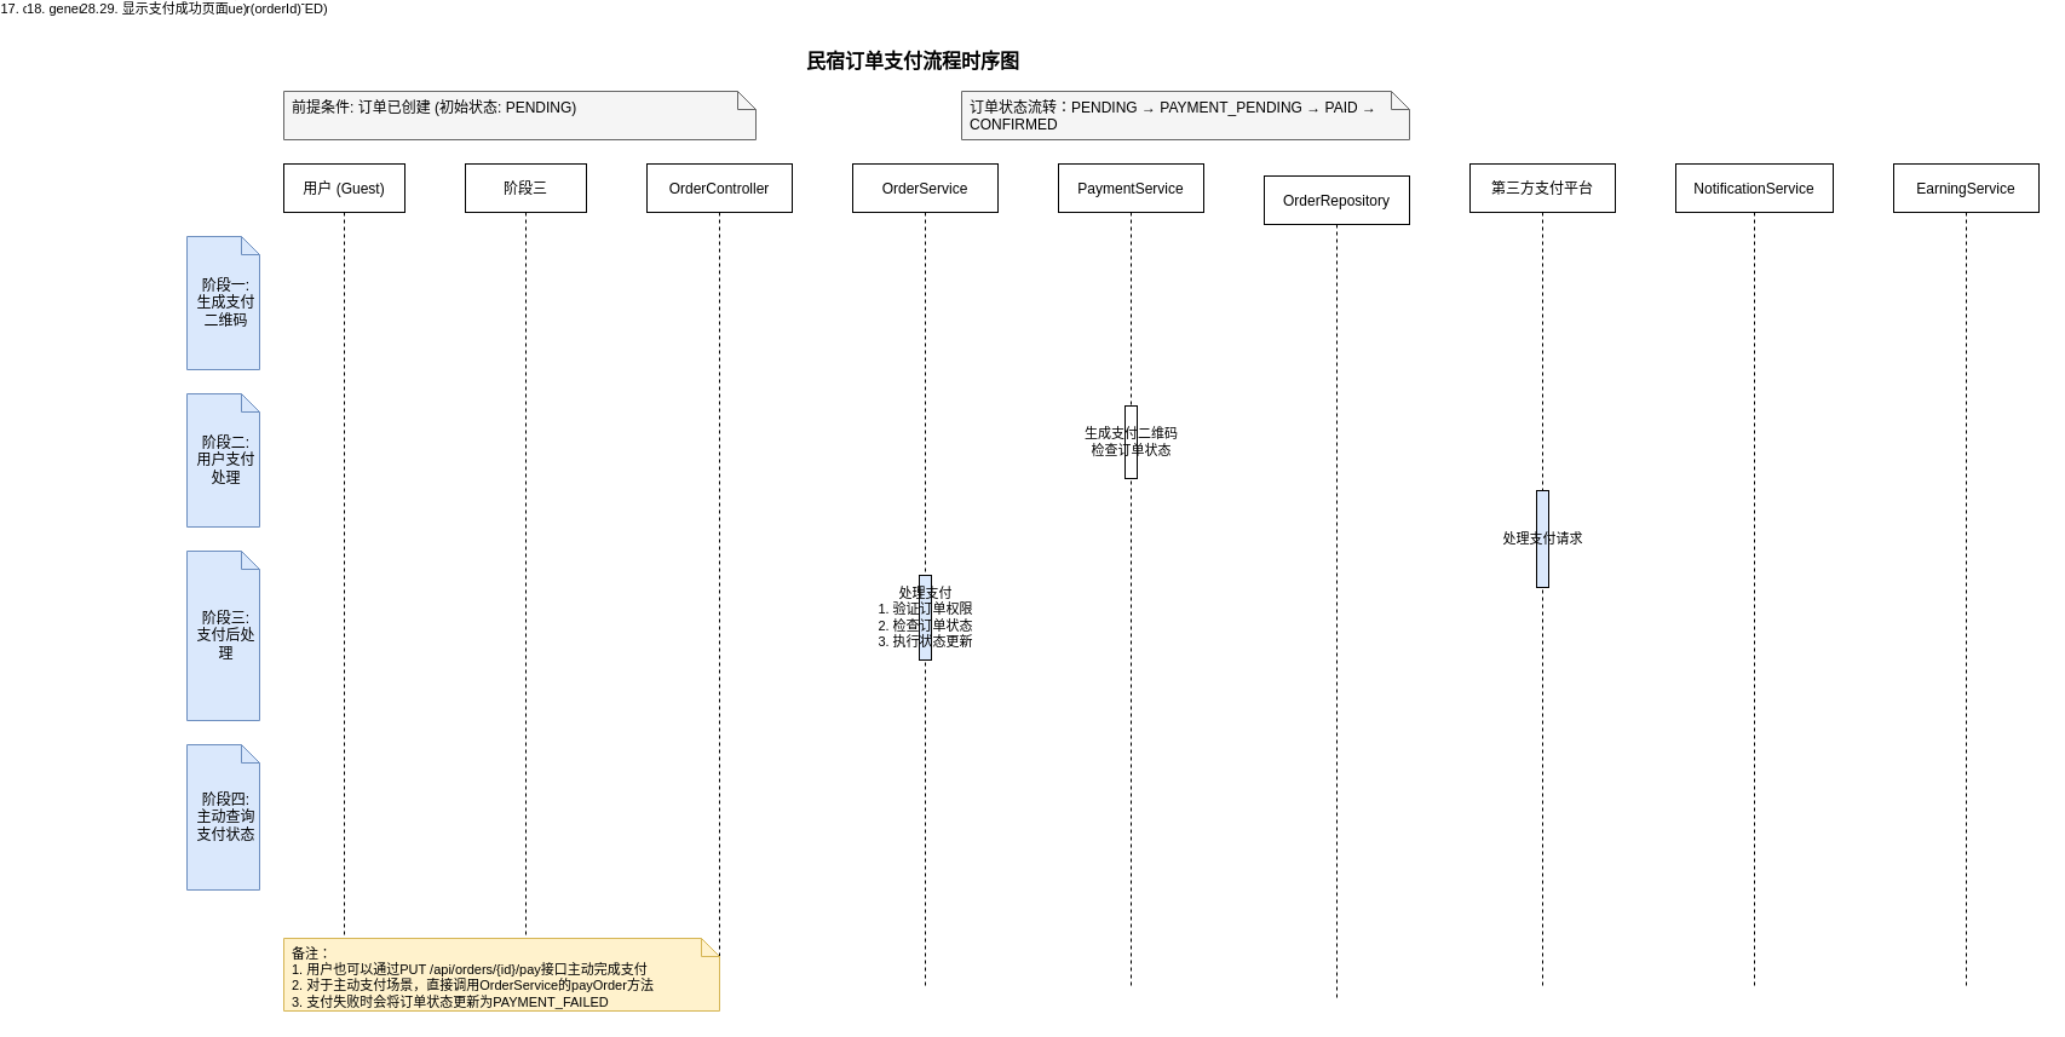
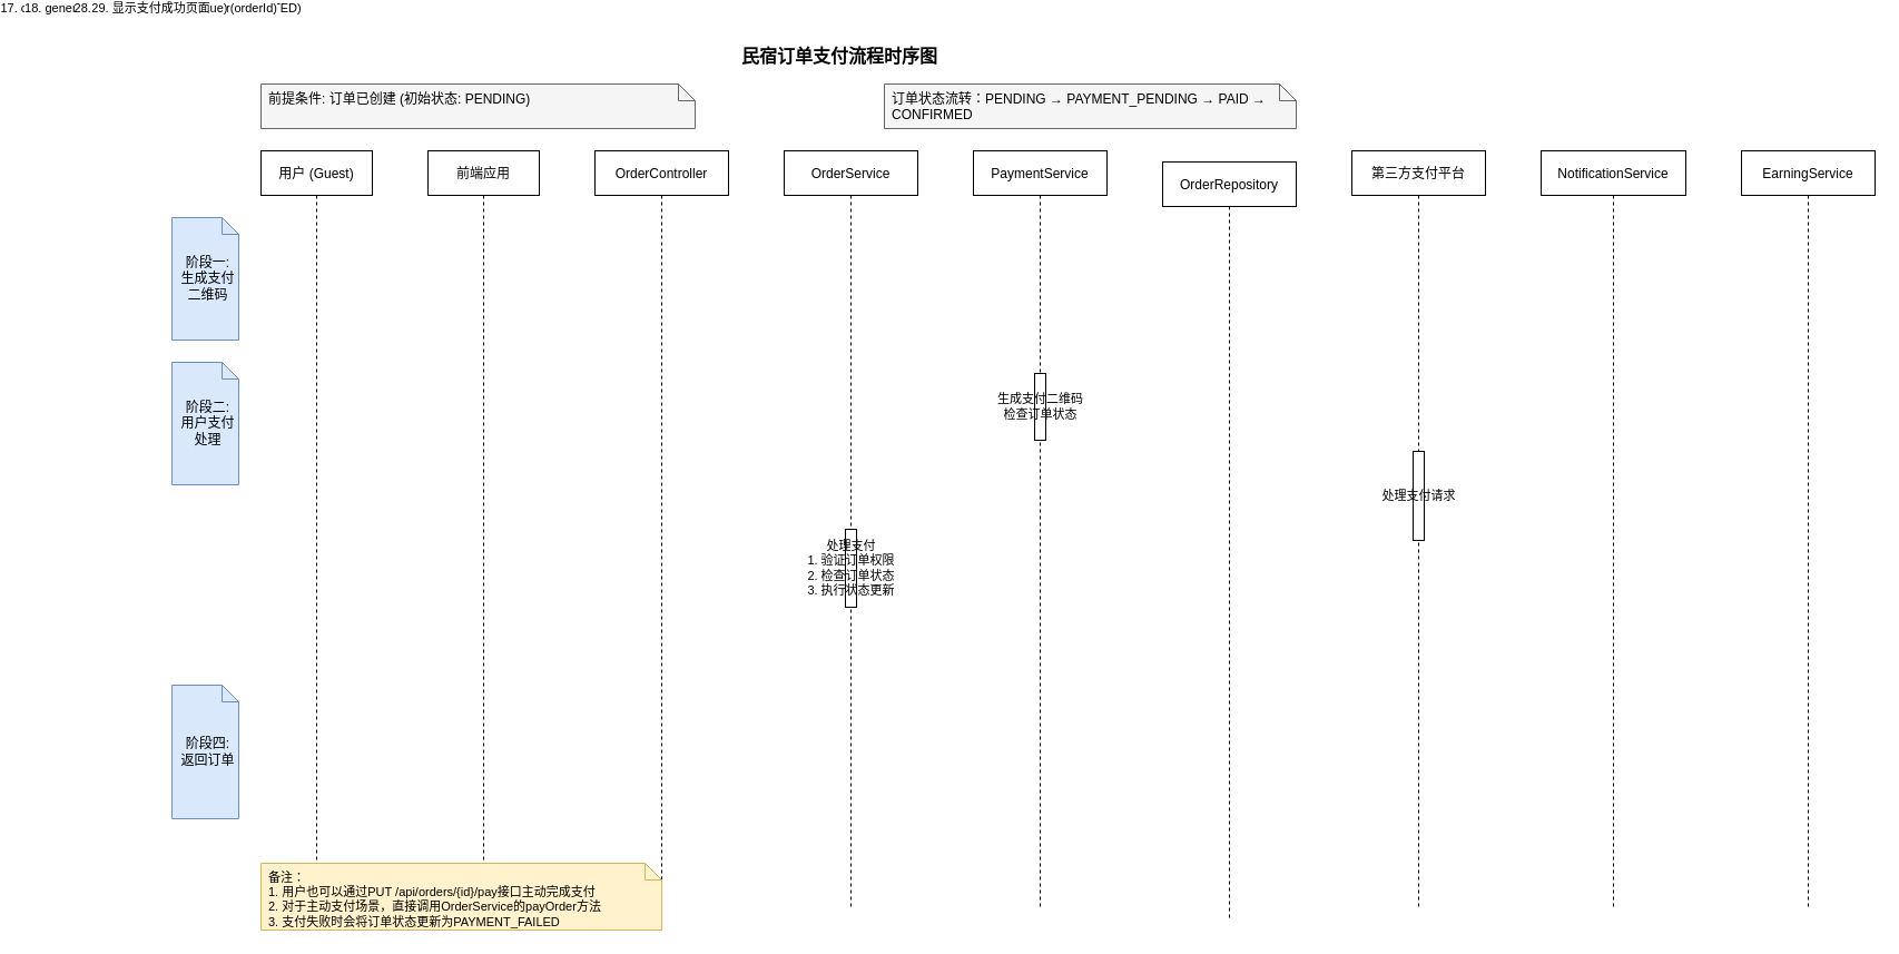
  <mxCell id="0" />
  <mxCell id="1" parent="0" />
  <mxCell id="2" value="民宿订单支付流程时序图" style="text;html=1;strokeColor=none;fillColor=none;align=center;verticalAlign=middle;whiteSpace=wrap;rounded=0;fontSize=16;fontStyle=1" parent="1" vertex="1"><mxGeometry x="510" y="20" width="220" height="30" as="geometry" /></mxCell>
  <mxCell id="3" value="前提条件: 订单已创建 (初始状态: PENDING)" style="shape=note;size=15;whiteSpace=wrap;html=1;verticalAlign=top;align=left;spacingLeft=5;fillColor=#f5f5f5;strokeColor=#666666;fontSize=12;" parent="1" vertex="1"><mxGeometry x="100" y="60" width="390" height="40" as="geometry" /></mxCell>
  <mxCell id="4" value="订单状态流转：PENDING → PAYMENT_PENDING → PAID → CONFIRMED" style="shape=note;size=15;whiteSpace=wrap;html=1;verticalAlign=top;align=left;spacingLeft=5;fillColor=#f5f5f5;strokeColor=#666666;fontSize=12;" parent="1" vertex="1"><mxGeometry x="660" y="60" width="370" height="40" as="geometry" /></mxCell>
  <mxCell id="5" value="用户 (Guest)" style="shape=umlLifeline;perimeter=lifelinePerimeter;container=1;collapsible=0;recursiveResize=0;rounded=0;shadow=0;strokeWidth=1;size=40;fontSize=12;" parent="1" vertex="1"><mxGeometry x="100" y="120" width="100" height="680" as="geometry" /></mxCell>
- <mxCell id="6" value="阶段三" style="shape=umlLifeline;perimeter=lifelinePerimeter;container=1;collapsible=0;recursiveResize=0;rounded=0;shadow=0;strokeWidth=1;size=40;fontSize=12;" parent="1" vertex="1"><mxGeometry x="250" y="120" width="100" height="680" as="geometry" /></mxCell>
+ <mxCell id="6" value="前端应用" style="shape=umlLifeline;perimeter=lifelinePerimeter;container=1;collapsible=0;recursiveResize=0;rounded=0;shadow=0;strokeWidth=1;size=40;fontSize=12;" parent="1" vertex="1"><mxGeometry x="250" y="120" width="100" height="680" as="geometry" /></mxCell>
  <mxCell id="7" value="OrderController" style="shape=umlLifeline;perimeter=lifelinePerimeter;container=1;collapsible=0;recursiveResize=0;rounded=0;shadow=0;strokeWidth=1;size=40;fontSize=12;" parent="1" vertex="1"><mxGeometry x="400" y="120" width="120" height="680" as="geometry" /></mxCell>
  <mxCell id="8" value="OrderService" style="shape=umlLifeline;perimeter=lifelinePerimeter;container=1;collapsible=0;recursiveResize=0;rounded=0;shadow=0;strokeWidth=1;size=40;fontSize=12;" parent="1" vertex="1"><mxGeometry x="570" y="120" width="120" height="680" as="geometry" /></mxCell>
- <mxCell id="9" value="处理支付&#10;1. 验证订单权限&#10;2. 检查订单状态&#10;3. 执行状态更新" style="html=1;points=[];align=center;imageAlign=center;verticalAlign=middle;labelBackgroundColor=none;fontSize=11;fillColor=#dae8fc;" parent="8" vertex="1"><mxGeometry x="55" y="340" width="10" height="70" as="geometry" /></mxCell>
+ <mxCell id="9" value="处理支付&#10;1. 验证订单权限&#10;2. 检查订单状态&#10;3. 执行状态更新" style="html=1;points=[];align=center;imageAlign=center;verticalAlign=middle;labelBackgroundColor=none;fontSize=11;" parent="8" vertex="1"><mxGeometry x="55" y="340" width="10" height="70" as="geometry" /></mxCell>
  <mxCell id="10" value="PaymentService" style="shape=umlLifeline;perimeter=lifelinePerimeter;container=1;collapsible=0;recursiveResize=0;rounded=0;shadow=0;strokeWidth=1;size=40;fontSize=12;" parent="1" vertex="1"><mxGeometry x="740" y="120" width="120" height="680" as="geometry" /></mxCell>
  <mxCell id="11" value="生成支付二维码&#10;检查订单状态" style="html=1;points=[];align=center;imageAlign=center;verticalAlign=middle;labelBackgroundColor=none;fontSize=11;" parent="10" vertex="1"><mxGeometry x="55" y="200" width="10" height="60" as="geometry" /></mxCell>
  <mxCell id="12" value="OrderRepository" style="shape=umlLifeline;perimeter=lifelinePerimeter;container=1;collapsible=0;recursiveResize=0;rounded=0;shadow=0;strokeWidth=1;size=40;fontSize=12;" parent="1" vertex="1"><mxGeometry x="910" y="130" width="120" height="680" as="geometry" /></mxCell>
  <mxCell id="13" value="第三方支付平台" style="shape=umlLifeline;perimeter=lifelinePerimeter;container=1;collapsible=0;recursiveResize=0;rounded=0;shadow=0;strokeWidth=1;size=40;fontSize=12;" parent="1" vertex="1"><mxGeometry x="1080" y="120" width="120" height="680" as="geometry" /></mxCell>
- <mxCell id="14" value="处理支付请求" style="html=1;points=[];align=center;imageAlign=center;verticalAlign=middle;labelBackgroundColor=none;fontSize=11;fillColor=#dae8fc;" parent="13" vertex="1"><mxGeometry x="55" y="270" width="10" height="80" as="geometry" /></mxCell>
+ <mxCell id="14" value="处理支付请求" style="html=1;points=[];align=center;imageAlign=center;verticalAlign=middle;labelBackgroundColor=none;fontSize=11;" parent="13" vertex="1"><mxGeometry x="55" y="270" width="10" height="80" as="geometry" /></mxCell>
  <mxCell id="15" value="NotificationService" style="shape=umlLifeline;perimeter=lifelinePerimeter;container=1;collapsible=0;recursiveResize=0;rounded=0;shadow=0;strokeWidth=1;size=40;fontSize=12;" parent="1" vertex="1"><mxGeometry x="1250" y="120" width="130" height="680" as="geometry" /></mxCell>
  <mxCell id="16" value="EarningService" style="shape=umlLifeline;perimeter=lifelinePerimeter;container=1;collapsible=0;recursiveResize=0;rounded=0;shadow=0;strokeWidth=1;size=40;fontSize=12;" parent="1" vertex="1"><mxGeometry x="1430" y="120" width="120" height="680" as="geometry" /></mxCell>
  <mxCell id="17" value="阶段一: 生成支付二维码" style="shape=note;size=15;whiteSpace=wrap;html=1;verticalAlign=middle;align=center;spacingLeft=5;fillColor=#dae8fc;strokeColor=#6c8ebf;fontSize=12;" parent="1" vertex="1"><mxGeometry x="20" y="180" width="60" height="110" as="geometry" /></mxCell>
  <mxCell id="18" value="1. 请求支付二维码" style="html=1;verticalAlign=bottom;endArrow=block;edgeStyle=elbowEdgeStyle;elbow=vertical;curved=0;rounded=0;fontSize=11;labelBackgroundColor=default;" parent="1" source="5" target="6" vertex="1"><mxGeometry relative="1" as="geometry"><mxPoint x="170" y="180" as="sourcePoint" /><mxPoint x="320" y="180" as="targetPoint" /><Array as="points"><mxPoint x="210" y="180" /></Array><mxPoint as="offset" /></mxGeometry></mxCell>
  <mxCell id="19" value="2. POST /api/orders/{orderId}/payment/qrcode" style="html=1;verticalAlign=bottom;endArrow=block;edgeStyle=elbowEdgeStyle;elbow=vertical;curved=0;rounded=0;fontSize=11;labelBackgroundColor=default;" parent="1" source="6" target="7" vertex="1"><mxGeometry relative="1" as="geometry"><mxPoint x="320" y="200" as="sourcePoint" /><mxPoint x="480" y="200" as="targetPoint" /><Array as="points"><mxPoint x="370" y="200" /></Array><mxPoint as="offset" /></mxGeometry></mxCell>
  <mxCell id="20" value="3. updateOrderStatus(orderId, PAYMENT_PENDING)" style="html=1;verticalAlign=bottom;endArrow=block;edgeStyle=elbowEdgeStyle;elbow=vertical;curved=0;rounded=0;fontSize=11;labelBackgroundColor=default;" parent="1" source="7" target="8" vertex="1"><mxGeometry relative="1" as="geometry"><mxPoint x="480" y="220" as="sourcePoint" /><mxPoint x="650" y="220" as="targetPoint" /><Array as="points"><mxPoint x="540" y="220" /></Array><mxPoint as="offset" /></mxGeometry></mxCell>
  <mxCell id="21" value="4. generatePaymentQRCode(orderId, method)" style="html=1;verticalAlign=bottom;endArrow=block;edgeStyle=elbowEdgeStyle;elbow=vertical;curved=0;rounded=0;fontSize=11;labelBackgroundColor=default;" parent="1" source="7" target="10" vertex="1"><mxGeometry relative="1" as="geometry"><mxPoint x="480" y="240" as="sourcePoint" /><mxPoint x="820" y="240" as="targetPoint" /><Array as="points"><mxPoint x="600" y="240" /></Array><mxPoint as="offset" /></mxGeometry></mxCell>
  <mxCell id="22" value="5. findById(orderId)" style="html=1;verticalAlign=bottom;endArrow=block;edgeStyle=elbowEdgeStyle;elbow=vertical;curved=0;rounded=0;fontSize=11;labelBackgroundColor=default;" parent="1" source="10" target="12" vertex="1"><mxGeometry relative="1" as="geometry"><mxPoint x="820" y="210" as="sourcePoint" /><mxPoint x="990" y="210" as="targetPoint" /><Array as="points"><mxPoint x="880" y="210" /></Array><mxPoint as="offset" /></mxGeometry></mxCell>
  <mxCell id="23" value="6. 返回订单信息" style="html=1;verticalAlign=bottom;endArrow=open;dashed=1;endSize=8;edgeStyle=elbowEdgeStyle;elbow=vertical;curved=0;rounded=0;fontSize=11;labelBackgroundColor=default;" parent="1" source="12" target="10" vertex="1"><mxGeometry relative="1" as="geometry"><mxPoint x="990" y="230" as="sourcePoint" /><mxPoint x="820" y="230" as="targetPoint" /><Array as="points"><mxPoint x="900" y="230" /></Array><mxPoint as="offset" /></mxGeometry></mxCell>
  <mxCell id="24" value="7. 返回生成的二维码URL" style="html=1;verticalAlign=bottom;endArrow=open;dashed=1;endSize=8;edgeStyle=elbowEdgeStyle;elbow=vertical;curved=0;rounded=0;fontSize=11;labelBackgroundColor=default;" parent="1" source="10" target="7" vertex="1"><mxGeometry relative="1" as="geometry"><mxPoint x="820" y="260" as="sourcePoint" /><mxPoint x="480" y="260" as="targetPoint" /><Array as="points"><mxPoint x="650" y="260" /></Array><mxPoint as="offset" /></mxGeometry></mxCell>
  <mxCell id="25" value="8. 返回二维码信息(JSON)" style="html=1;verticalAlign=bottom;endArrow=open;dashed=1;endSize=8;edgeStyle=elbowEdgeStyle;elbow=vertical;curved=0;rounded=0;fontSize=11;labelBackgroundColor=default;" parent="1" source="7" target="6" vertex="1"><mxGeometry relative="1" as="geometry"><mxPoint x="480" y="280" as="sourcePoint" /><mxPoint x="320" y="280" as="targetPoint" /><Array as="points"><mxPoint x="390" y="280" /></Array><mxPoint as="offset" /></mxGeometry></mxCell>
  <mxCell id="26" value="9. 显示支付二维码" style="html=1;verticalAlign=bottom;endArrow=open;dashed=1;endSize=8;edgeStyle=elbowEdgeStyle;elbow=vertical;curved=0;rounded=0;fontSize=11;labelBackgroundColor=default;" parent="1" source="6" target="5" vertex="1"><mxGeometry relative="1" as="geometry"><mxPoint x="320" y="290" as="sourcePoint" /><mxPoint x="170" y="290" as="targetPoint" /><Array as="points"><mxPoint x="240" y="290" /></Array><mxPoint as="offset" /></mxGeometry></mxCell>
  <mxCell id="27" value="阶段二: 用户支付处理" style="shape=note;size=15;whiteSpace=wrap;html=1;verticalAlign=middle;align=center;spacingLeft=5;fillColor=#dae8fc;strokeColor=#6c8ebf;fontSize=12;" parent="1" vertex="1"><mxGeometry x="20" y="310" width="60" height="110" as="geometry" /></mxCell>
  <mxCell id="28" value="10. 扫描二维码支付" style="html=1;verticalAlign=bottom;endArrow=block;edgeStyle=elbowEdgeStyle;elbow=vertical;curved=0;rounded=0;fontSize=11;labelBackgroundColor=default;" parent="1" source="5" target="13" vertex="1"><mxGeometry relative="1" as="geometry"><mxPoint x="170" y="310" as="sourcePoint" /><mxPoint x="1160" y="310" as="targetPoint" /><Array as="points"><mxPoint x="550" y="310" /></Array><mxPoint as="offset" /></mxGeometry></mxCell>
  <mxCell id="29" value="11. 支付结果反馈" style="html=1;verticalAlign=bottom;endArrow=open;dashed=1;endSize=8;edgeStyle=elbowEdgeStyle;elbow=vertical;curved=0;rounded=0;fontSize=11;labelBackgroundColor=default;" parent="1" source="13" target="5" vertex="1"><mxGeometry relative="1" as="geometry"><mxPoint x="1160" y="350" as="sourcePoint" /><mxPoint x="170" y="350" as="targetPoint" /><Array as="points"><mxPoint x="550" y="350" /></Array><mxPoint as="offset" /></mxGeometry></mxCell>
  <mxCell id="30" value="12. 支付结果回调 POST /api/payment/callback" style="html=1;verticalAlign=bottom;endArrow=block;edgeStyle=elbowEdgeStyle;elbow=vertical;curved=0;rounded=0;fontSize=11;labelBackgroundColor=default;" parent="1" source="13" target="7" vertex="1"><mxGeometry relative="1" as="geometry"><mxPoint x="1160" y="370" as="sourcePoint" /><mxPoint x="480" y="370" as="targetPoint" /><Array as="points"><mxPoint x="780" y="370" /></Array><mxPoint as="offset" /></mxGeometry></mxCell>
  <mxCell id="31" value="13. payOrder(orderId, paymentMethod)" style="html=1;verticalAlign=bottom;endArrow=block;edgeStyle=elbowEdgeStyle;elbow=vertical;curved=0;rounded=0;fontSize=11;labelBackgroundColor=default;" parent="1" source="7" target="8" vertex="1"><mxGeometry relative="1" as="geometry"><mxPoint x="480" y="390" as="sourcePoint" /><mxPoint x="650" y="390" as="targetPoint" /><Array as="points"><mxPoint x="530" y="390" /></Array><mxPoint as="offset" /></mxGeometry></mxCell>
  <mxCell id="32" value="14. save(order) 更新订单状态为PAID" style="html=1;verticalAlign=bottom;endArrow=block;edgeStyle=elbowEdgeStyle;elbow=vertical;curved=0;rounded=0;fontSize=11;labelBackgroundColor=default;" parent="1" source="8" target="12" vertex="1"><mxGeometry relative="1" as="geometry"><mxPoint x="650" y="410" as="sourcePoint" /><mxPoint x="990" y="410" as="targetPoint" /><Array as="points"><mxPoint x="770" y="410" /></Array><mxPoint as="offset" /></mxGeometry></mxCell>
  <mxCell id="33" value="15. 返回更新后的订单" style="html=1;verticalAlign=bottom;endArrow=open;dashed=1;endSize=8;edgeStyle=elbowEdgeStyle;elbow=vertical;curved=0;rounded=0;fontSize=11;labelBackgroundColor=default;" parent="1" source="12" target="8" vertex="1"><mxGeometry relative="1" as="geometry"><mxPoint x="990" y="420" as="sourcePoint" /><mxPoint x="650" y="420" as="targetPoint" /><Array as="points"><mxPoint x="840" y="420" /></Array><mxPoint as="offset" /></mxGeometry></mxCell>
- <mxCell id="34" value="阶段三: 支付后处理" style="shape=note;size=15;whiteSpace=wrap;html=1;verticalAlign=middle;align=center;spacingLeft=5;fillColor=#dae8fc;strokeColor=#6c8ebf;fontSize=12;" parent="1" vertex="1"><mxGeometry x="20" y="440" width="60" height="140" as="geometry" /></mxCell>
  <mxCell id="35" value="16. createNotification(hostId, PAYMENT_RECEIVED)" style="html=1;verticalAlign=bottom;endArrow=block;edgeStyle=elbowEdgeStyle;elbow=vertical;curved=0;rounded=0;fontSize=11;labelBackgroundColor=default;" parent="1" source="8" target="15" vertex="1"><mxGeometry relative="1" as="geometry"><mxPoint x="650" y="450" as="sourcePoint" /><mxPoint x="1330" y="450" as="targetPoint" /><Array as="points"><mxPoint x="930" y="450" /></Array><mxPoint as="offset" /></mxGeometry></mxCell>
  <mxCell id="36" value="17. createNotification(guestId, BOOKING_ACCEPTED)" style="html=1;verticalAlign=bottom;endArrow=block;edgeStyle=elbowEdgeStyle;elbow=vertical;curved=0;rounded=0;fontSize=11;labelBackgroundColor=default;" parent="1" source="8" target="15" vertex="1"><mxGeometry relative="1" as="geometry"><mxPoint x="650" y="480" as="sourcePoint" /><mxPoint x="1330" y="480" as="targetPoint" /><Array as="points"><mxPoint x="930" y="480" /></Array><mxPoint as="offset" /></mxGeometry></mxCell>
  <mxCell id="37" value="18. generatePendingEarningForOrder(orderId)" style="html=1;verticalAlign=bottom;endArrow=block;edgeStyle=elbowEdgeStyle;elbow=vertical;curved=0;rounded=0;fontSize=11;labelBackgroundColor=default;" parent="1" source="8" target="16" vertex="1"><mxGeometry relative="1" as="geometry"><mxPoint x="650" y="510" as="sourcePoint" /><mxPoint x="1510" y="510" as="targetPoint" /><Array as="points"><mxPoint x="1000" y="510" /></Array><mxPoint as="offset" /></mxGeometry></mxCell>
  <mxCell id="38" value="19. 返回收益记录" style="html=1;verticalAlign=bottom;endArrow=open;dashed=1;endSize=8;edgeStyle=elbowEdgeStyle;elbow=vertical;curved=0;rounded=0;fontSize=11;labelBackgroundColor=default;" parent="1" source="16" target="8" vertex="1"><mxGeometry relative="1" as="geometry"><mxPoint x="1510" y="530" as="sourcePoint" /><mxPoint x="650" y="530" as="targetPoint" /><Array as="points"><mxPoint x="1000" y="530" /></Array><mxPoint as="offset" /></mxGeometry></mxCell>
  <mxCell id="39" value="20. 发送支付成功通知" style="html=1;verticalAlign=bottom;endArrow=open;dashed=1;endSize=8;edgeStyle=elbowEdgeStyle;elbow=vertical;curved=0;rounded=0;fontSize=11;labelBackgroundColor=default;" parent="1" source="15" target="5" vertex="1"><mxGeometry relative="1" as="geometry"><mxPoint x="1330" y="550" as="sourcePoint" /><mxPoint x="170" y="550" as="targetPoint" /><Array as="points"><mxPoint x="650" y="550" /></Array><mxPoint as="offset" /></mxGeometry></mxCell>
  <mxCell id="40" value="21. 返回支付处理结果" style="html=1;verticalAlign=bottom;endArrow=open;dashed=1;endSize=8;edgeStyle=elbowEdgeStyle;elbow=vertical;curved=0;rounded=0;fontSize=11;labelBackgroundColor=default;" parent="1" source="8" target="7" vertex="1"><mxGeometry relative="1" as="geometry"><mxPoint x="650" y="570" as="sourcePoint" /><mxPoint x="480" y="570" as="targetPoint" /><Array as="points"><mxPoint x="540" y="570" /></Array><mxPoint as="offset" /></mxGeometry></mxCell>
  <mxCell id="41" value="22. 返回支付处理成功响应" style="html=1;verticalAlign=bottom;endArrow=open;dashed=1;endSize=8;edgeStyle=elbowEdgeStyle;elbow=vertical;curved=0;rounded=0;fontSize=11;labelBackgroundColor=default;" parent="1" source="7" target="13" vertex="1"><mxGeometry relative="1" as="geometry"><mxPoint x="480" y="590" as="sourcePoint" /><mxPoint x="1160" y="590" as="targetPoint" /><Array as="points"><mxPoint x="750" y="590" /></Array><mxPoint as="offset" /></mxGeometry></mxCell>
- <mxCell id="42" value="阶段四: 主动查询支付状态" style="shape=note;size=15;whiteSpace=wrap;html=1;verticalAlign=middle;align=center;spacingLeft=5;fillColor=#dae8fc;strokeColor=#6c8ebf;fontSize=12;" parent="1" vertex="1"><mxGeometry x="20" y="600" width="60" height="120" as="geometry" /></mxCell>
+ <mxCell id="42" value="阶段四: 返回订单" style="shape=note;size=15;whiteSpace=wrap;html=1;verticalAlign=middle;align=center;spacingLeft=5;fillColor=#dae8fc;strokeColor=#6c8ebf;fontSize=12;" parent="1" vertex="1"><mxGeometry x="20" y="600" width="60" height="120" as="geometry" /></mxCell>
  <mxCell id="43" value="23. 查询支付状态" style="html=1;verticalAlign=bottom;endArrow=block;edgeStyle=elbowEdgeStyle;elbow=vertical;curved=0;rounded=0;fontSize=11;labelBackgroundColor=default;" parent="1" source="6" target="7" vertex="1"><mxGeometry relative="1" as="geometry"><mxPoint x="320" y="620" as="sourcePoint" /><mxPoint x="480" y="620" as="targetPoint" /><Array as="points"><mxPoint x="400" y="620" /></Array><mxPoint as="offset" /></mxGeometry></mxCell>
  <mxCell id="44" value="24. getOrderById(orderId)" style="html=1;verticalAlign=bottom;endArrow=block;edgeStyle=elbowEdgeStyle;elbow=vertical;curved=0;rounded=0;fontSize=11;labelBackgroundColor=default;" parent="1" source="7" target="8" vertex="1"><mxGeometry relative="1" as="geometry"><mxPoint x="480" y="640" as="sourcePoint" /><mxPoint x="650" y="640" as="targetPoint" /><Array as="points"><mxPoint x="540" y="640" /></Array><mxPoint as="offset" /></mxGeometry></mxCell>
  <mxCell id="45" value="25. findById(orderId)" style="html=1;verticalAlign=bottom;endArrow=block;edgeStyle=elbowEdgeStyle;elbow=vertical;curved=0;rounded=0;fontSize=11;labelBackgroundColor=default;" parent="1" source="8" target="12" vertex="1"><mxGeometry relative="1" as="geometry"><mxPoint x="650" y="660" as="sourcePoint" /><mxPoint x="990" y="660" as="targetPoint" /><Array as="points"><mxPoint x="770" y="660" /></Array><mxPoint as="offset" /></mxGeometry></mxCell>
  <mxCell id="46" value="26. 返回订单(status=PAID)" style="html=1;verticalAlign=bottom;endArrow=open;dashed=1;endSize=8;edgeStyle=elbowEdgeStyle;elbow=vertical;curved=0;rounded=0;fontSize=11;labelBackgroundColor=default;" parent="1" source="12" target="8" vertex="1"><mxGeometry relative="1" as="geometry"><mxPoint x="990" y="680" as="sourcePoint" /><mxPoint x="650" y="680" as="targetPoint" /><Array as="points"><mxPoint x="840" y="680" /></Array><mxPoint as="offset" /></mxGeometry></mxCell>
  <mxCell id="47" value="27. 返回OrderDTO" style="html=1;verticalAlign=bottom;endArrow=open;dashed=1;endSize=8;edgeStyle=elbowEdgeStyle;elbow=vertical;curved=0;rounded=0;fontSize=11;labelBackgroundColor=default;" parent="1" source="8" target="7" vertex="1"><mxGeometry relative="1" as="geometry"><mxPoint x="650" y="700" as="sourcePoint" /><mxPoint x="480" y="700" as="targetPoint" /><Array as="points"><mxPoint x="540" y="700" /></Array><mxPoint as="offset" /></mxGeometry></mxCell>
  <mxCell id="48" value="28. 返回支付状态(paid=true)" style="html=1;verticalAlign=bottom;endArrow=open;dashed=1;endSize=8;edgeStyle=elbowEdgeStyle;elbow=vertical;curved=0;rounded=0;fontSize=11;labelBackgroundColor=default;" parent="1" source="7" target="6" vertex="1"><mxGeometry relative="1" as="geometry"><mxPoint x="480" y="720" as="sourcePoint" /><mxPoint x="320" y="720" as="targetPoint" /><Array as="points"><mxPoint x="400" y="720" /></Array><mxPoint as="offset" /></mxGeometry></mxCell>
  <mxCell id="49" value="29. 显示支付成功页面" style="html=1;verticalAlign=bottom;endArrow=open;dashed=1;endSize=8;edgeStyle=elbowEdgeStyle;elbow=vertical;curved=0;rounded=0;fontSize=11;labelBackgroundColor=default;" parent="1" source="6" target="5" vertex="1"><mxGeometry relative="1" as="geometry"><mxPoint x="320" y="740" as="sourcePoint" /><mxPoint x="170" y="740" as="targetPoint" /><Array as="points"><mxPoint x="240" y="740" /></Array><mxPoint as="offset" /></mxGeometry></mxCell>
  <mxCell id="50" value="备注：&#10;1. 用户也可以通过PUT /api/orders/{id}/pay接口主动完成支付&#10;2. 对于主动支付场景，直接调用OrderService的payOrder方法&#10;3. 支付失败时会将订单状态更新为PAYMENT_FAILED" style="shape=note;size=15;whiteSpace=wrap;html=1;verticalAlign=top;align=left;spacingLeft=5;fillColor=#fff2cc;strokeColor=#d6b656;fontSize=11;" parent="1" vertex="1"><mxGeometry x="100" y="760" width="360" height="60" as="geometry" /></mxCell>
